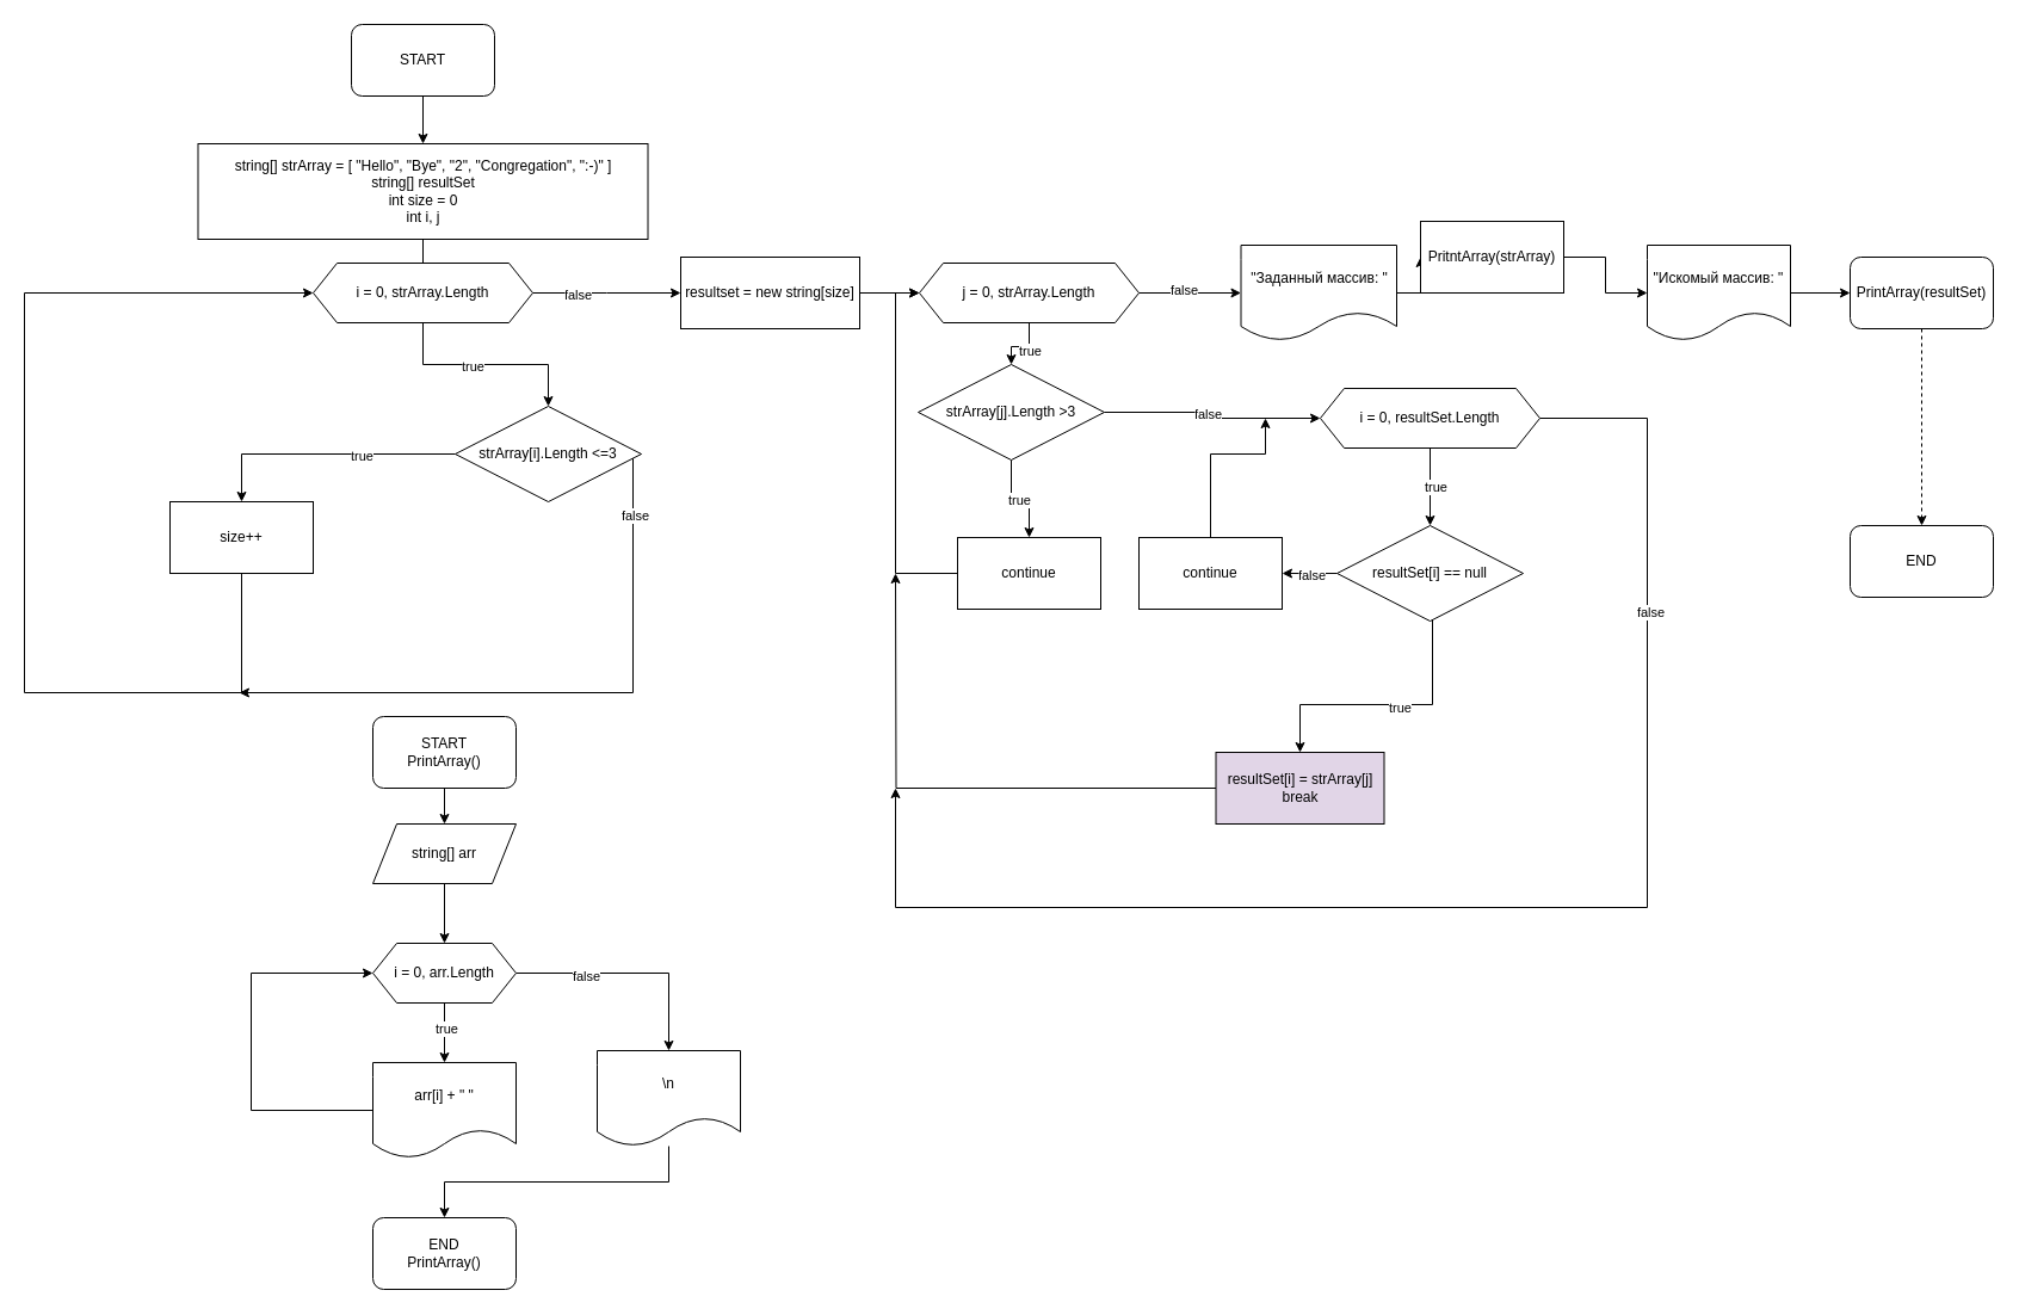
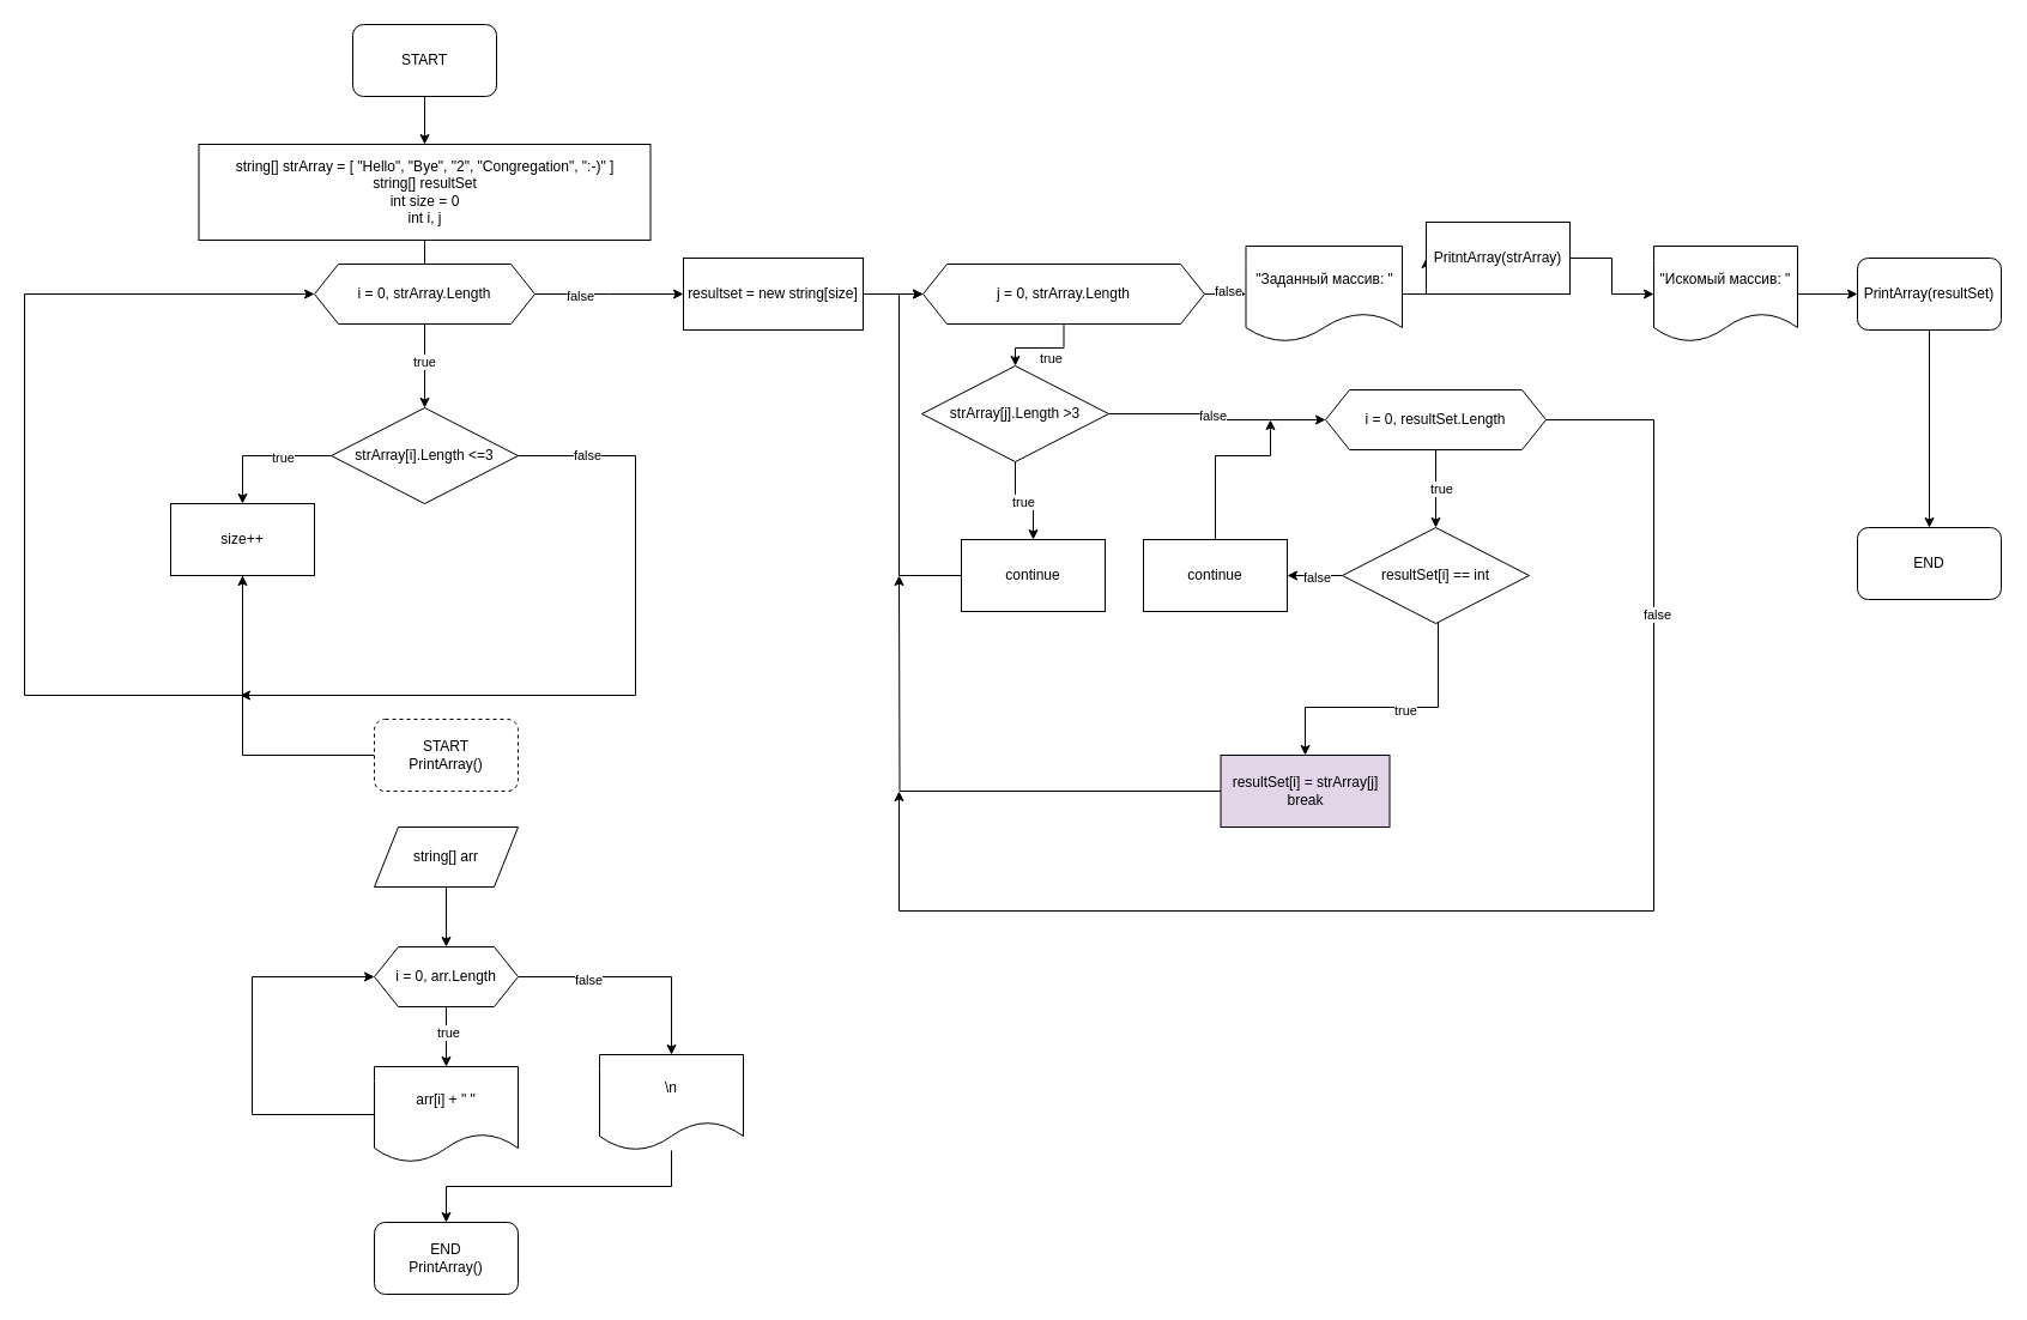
  <mxCell id="0" />
  <mxCell id="1" parent="0" />
  <mxCell id="2" value="" style="edgeStyle=orthogonalEdgeStyle;rounded=0;orthogonalLoop=1;jettySize=auto;html=1;" edge="1" parent="1" source="3" target="5"><mxGeometry relative="1" as="geometry" /></mxCell>
  <mxCell id="3" value="START" style="rounded=1;whiteSpace=wrap;html=1;" vertex="1" parent="1"><mxGeometry x="294" y="20" width="120" height="60" as="geometry" /></mxCell>
  <mxCell id="4" value="" style="edgeStyle=orthogonalEdgeStyle;rounded=0;orthogonalLoop=1;jettySize=auto;html=1;" edge="1" parent="1" source="5"><mxGeometry relative="1" as="geometry"><mxPoint x="353.3" y="270.017" as="targetPoint" /></mxGeometry></mxCell>
  <mxCell id="5" value="string[] strArray = [ &quot;Hello&quot;, &quot;Bye&quot;, &quot;2&quot;, &quot;Congregation&quot;, &quot;:-)&quot;&amp;nbsp;&lt;span style=&quot;background-color: initial;&quot;&gt;]&lt;br&gt;&lt;/span&gt;string[] resultSet&lt;br&gt;int size = 0&lt;br&gt;int i, j" style="rounded=0;whiteSpace=wrap;html=1;" vertex="1" parent="1"><mxGeometry x="165.5" y="120" width="377" height="80" as="geometry" /></mxCell>
  <mxCell id="6" value="" style="edgeStyle=orthogonalEdgeStyle;rounded=0;orthogonalLoop=1;jettySize=auto;html=1;" edge="1" parent="1" source="10" target="15"><mxGeometry relative="1" as="geometry" /></mxCell>
  <mxCell id="7" value="true&lt;br&gt;" style="edgeLabel;html=1;align=center;verticalAlign=middle;resizable=0;points=[];" vertex="1" connectable="0" parent="6"><mxGeometry x="-0.126" y="-1" relative="1" as="geometry"><mxPoint as="offset" /></mxGeometry></mxCell>
  <mxCell id="8" style="edgeStyle=orthogonalEdgeStyle;rounded=0;orthogonalLoop=1;jettySize=auto;html=1;" edge="1" parent="1" source="10"><mxGeometry relative="1" as="geometry"><mxPoint x="570" y="245" as="targetPoint" /></mxGeometry></mxCell>
  <mxCell id="9" value="false" style="edgeLabel;html=1;align=center;verticalAlign=middle;resizable=0;points=[];" vertex="1" connectable="0" parent="8"><mxGeometry x="-0.409" y="-1" relative="1" as="geometry"><mxPoint as="offset" /></mxGeometry></mxCell>
  <mxCell id="10" value="i = 0, strArray.Length" style="shape=hexagon;perimeter=hexagonPerimeter2;whiteSpace=wrap;html=1;fixedSize=1;" vertex="1" parent="1"><mxGeometry x="262" y="220" width="184" height="50" as="geometry" /></mxCell>
  <mxCell id="11" style="edgeStyle=orthogonalEdgeStyle;rounded=0;orthogonalLoop=1;jettySize=auto;html=1;entryX=0.5;entryY=0;entryDx=0;entryDy=0;" edge="1" parent="1" source="15" target="17"><mxGeometry relative="1" as="geometry" /></mxCell>
  <mxCell id="12" value="true" style="edgeLabel;html=1;align=center;verticalAlign=middle;resizable=0;points=[];" vertex="1" connectable="0" parent="11"><mxGeometry x="-0.274" y="1" relative="1" as="geometry"><mxPoint as="offset" /></mxGeometry></mxCell>
  <mxCell id="13" style="edgeStyle=orthogonalEdgeStyle;rounded=0;orthogonalLoop=1;jettySize=auto;html=1;" edge="1" parent="1" source="15"><mxGeometry relative="1" as="geometry"><mxPoint x="200" y="580" as="targetPoint" /><Array as="points"><mxPoint x="530" y="380" /><mxPoint x="530" y="580" /></Array></mxGeometry></mxCell>
  <mxCell id="14" value="false&lt;br&gt;" style="edgeLabel;html=1;align=center;verticalAlign=middle;resizable=0;points=[];" vertex="1" connectable="0" parent="13"><mxGeometry x="-0.818" y="1" relative="1" as="geometry"><mxPoint as="offset" /></mxGeometry></mxCell>
- <mxCell id="15" value="strArray[i].Length &amp;lt;=3" style="rhombus;whiteSpace=wrap;html=1;" vertex="1" parent="1"><mxGeometry x="381" y="340" width="156" height="80" as="geometry" /></mxCell>
+ <mxCell id="15" value="strArray[i].Length &amp;lt;=3" style="rhombus;whiteSpace=wrap;html=1;" vertex="1" parent="1"><mxGeometry x="276" y="340" width="156" height="80" as="geometry" /></mxCell>
  <mxCell id="16" style="edgeStyle=orthogonalEdgeStyle;rounded=0;orthogonalLoop=1;jettySize=auto;html=1;entryX=0;entryY=0.5;entryDx=0;entryDy=0;" edge="1" parent="1" source="17" target="10"><mxGeometry relative="1" as="geometry"><Array as="points"><mxPoint x="202" y="580" /><mxPoint x="20" y="580" /><mxPoint x="20" y="245" /></Array></mxGeometry></mxCell>
  <mxCell id="17" value="size++" style="whiteSpace=wrap;html=1;" vertex="1" parent="1"><mxGeometry x="142" y="420" width="120" height="60" as="geometry" /></mxCell>
  <mxCell id="18" value="" style="edgeStyle=orthogonalEdgeStyle;rounded=0;orthogonalLoop=1;jettySize=auto;html=1;" edge="1" parent="1" source="19" target="24"><mxGeometry relative="1" as="geometry" /></mxCell>
  <mxCell id="19" value="resultset = new string[size]" style="rounded=0;whiteSpace=wrap;html=1;" vertex="1" parent="1"><mxGeometry x="570" y="215" width="150" height="60" as="geometry" /></mxCell>
  <mxCell id="20" value="" style="edgeStyle=orthogonalEdgeStyle;rounded=0;orthogonalLoop=1;jettySize=auto;html=1;" edge="1" parent="1" source="24" target="29"><mxGeometry relative="1" as="geometry" /></mxCell>
  <mxCell id="21" value="true&lt;br&gt;" style="edgeLabel;html=1;align=center;verticalAlign=middle;resizable=0;points=[];" vertex="1" connectable="0" parent="20"><mxGeometry x="-0.27" y="3" relative="1" as="geometry"><mxPoint x="-3" y="5" as="offset" /></mxGeometry></mxCell>
  <mxCell id="22" value="" style="edgeStyle=orthogonalEdgeStyle;rounded=0;orthogonalLoop=1;jettySize=auto;html=1;" edge="1" parent="1" source="24" target="47"><mxGeometry relative="1" as="geometry" /></mxCell>
  <mxCell id="23" value="false" style="edgeLabel;html=1;align=center;verticalAlign=middle;resizable=0;points=[];" vertex="1" connectable="0" parent="22"><mxGeometry x="-0.144" y="3" relative="1" as="geometry"><mxPoint as="offset" /></mxGeometry></mxCell>
- <mxCell id="24" value="j = 0, strArray.Length" style="shape=hexagon;perimeter=hexagonPerimeter2;whiteSpace=wrap;html=1;fixedSize=1;" vertex="1" parent="1"><mxGeometry x="770" y="220" width="184" height="50" as="geometry" /></mxCell>
+ <mxCell id="24" value="j = 0, strArray.Length" style="shape=hexagon;perimeter=hexagonPerimeter2;whiteSpace=wrap;html=1;fixedSize=1;" vertex="1" parent="1"><mxGeometry x="770" y="220" width="235" height="50" as="geometry" /></mxCell>
  <mxCell id="25" value="" style="edgeStyle=orthogonalEdgeStyle;rounded=0;orthogonalLoop=1;jettySize=auto;html=1;" edge="1" parent="1" source="29" target="31"><mxGeometry relative="1" as="geometry" /></mxCell>
  <mxCell id="26" value="true" style="edgeLabel;html=1;align=center;verticalAlign=middle;resizable=0;points=[];" vertex="1" connectable="0" parent="25"><mxGeometry x="-0.013" y="-1" relative="1" as="geometry"><mxPoint as="offset" /></mxGeometry></mxCell>
  <mxCell id="27" value="" style="edgeStyle=orthogonalEdgeStyle;rounded=0;orthogonalLoop=1;jettySize=auto;html=1;" edge="1" parent="1" source="29" target="36"><mxGeometry relative="1" as="geometry" /></mxCell>
  <mxCell id="28" value="false" style="edgeLabel;html=1;align=center;verticalAlign=middle;resizable=0;points=[];" vertex="1" connectable="0" parent="27"><mxGeometry x="-0.07" y="-1" relative="1" as="geometry"><mxPoint as="offset" /></mxGeometry></mxCell>
  <mxCell id="29" value="strArray[j].Length &amp;gt;3" style="rhombus;whiteSpace=wrap;html=1;" vertex="1" parent="1"><mxGeometry x="769" y="305" width="156" height="80" as="geometry" /></mxCell>
  <mxCell id="30" style="edgeStyle=orthogonalEdgeStyle;rounded=0;orthogonalLoop=1;jettySize=auto;html=1;entryX=0;entryY=0.5;entryDx=0;entryDy=0;" edge="1" parent="1" source="31" target="24"><mxGeometry relative="1" as="geometry"><mxPoint x="750" y="320" as="targetPoint" /><Array as="points"><mxPoint x="750" y="480" /><mxPoint x="750" y="245" /></Array></mxGeometry></mxCell>
  <mxCell id="31" value="continue" style="whiteSpace=wrap;html=1;" vertex="1" parent="1"><mxGeometry x="802" y="450" width="120" height="60" as="geometry" /></mxCell>
  <mxCell id="32" style="edgeStyle=orthogonalEdgeStyle;rounded=0;orthogonalLoop=1;jettySize=auto;html=1;" edge="1" parent="1" source="36" target="41"><mxGeometry relative="1" as="geometry"><mxPoint x="1089" y="440" as="targetPoint" /></mxGeometry></mxCell>
  <mxCell id="33" value="true&lt;br&gt;" style="edgeLabel;html=1;align=center;verticalAlign=middle;resizable=0;points=[];" vertex="1" connectable="0" parent="32"><mxGeometry x="0.008" y="4" relative="1" as="geometry"><mxPoint y="-1" as="offset" /></mxGeometry></mxCell>
  <mxCell id="34" style="edgeStyle=orthogonalEdgeStyle;rounded=0;orthogonalLoop=1;jettySize=auto;html=1;" edge="1" parent="1" source="36"><mxGeometry relative="1" as="geometry"><mxPoint x="750" y="660" as="targetPoint" /><Array as="points"><mxPoint x="1380" y="350" /><mxPoint x="1380" y="760" /><mxPoint x="750" y="760" /></Array></mxGeometry></mxCell>
  <mxCell id="35" value="false" style="edgeLabel;html=1;align=center;verticalAlign=middle;resizable=0;points=[];" vertex="1" connectable="0" parent="34"><mxGeometry x="-0.59" y="2" relative="1" as="geometry"><mxPoint as="offset" /></mxGeometry></mxCell>
  <mxCell id="36" value="i = 0, resultSet.Length" style="shape=hexagon;perimeter=hexagonPerimeter2;whiteSpace=wrap;html=1;fixedSize=1;" vertex="1" parent="1"><mxGeometry x="1106" y="325" width="184" height="50" as="geometry" /></mxCell>
  <mxCell id="37" style="edgeStyle=orthogonalEdgeStyle;rounded=0;orthogonalLoop=1;jettySize=auto;html=1;entryX=0.5;entryY=0;entryDx=0;entryDy=0;" edge="1" parent="1" source="41" target="43"><mxGeometry relative="1" as="geometry"><mxPoint x="1089" y="590" as="targetPoint" /><Array as="points"><mxPoint x="1200" y="480" /><mxPoint x="1200" y="590" /><mxPoint x="1089" y="590" /></Array></mxGeometry></mxCell>
  <mxCell id="38" value="true" style="edgeLabel;html=1;align=center;verticalAlign=middle;resizable=0;points=[];" vertex="1" connectable="0" parent="37"><mxGeometry x="-0.104" y="2" relative="1" as="geometry"><mxPoint as="offset" /></mxGeometry></mxCell>
  <mxCell id="39" style="edgeStyle=orthogonalEdgeStyle;rounded=0;orthogonalLoop=1;jettySize=auto;html=1;" edge="1" parent="1" source="41" target="45"><mxGeometry relative="1" as="geometry" /></mxCell>
  <mxCell id="40" value="false" style="edgeLabel;html=1;align=center;verticalAlign=middle;resizable=0;points=[];" vertex="1" connectable="0" parent="39"><mxGeometry x="-0.063" y="1" relative="1" as="geometry"><mxPoint as="offset" /></mxGeometry></mxCell>
- <mxCell id="41" value="resultSet[i] == null" style="rhombus;whiteSpace=wrap;html=1;" vertex="1" parent="1"><mxGeometry x="1120" y="440" width="156" height="80" as="geometry" /></mxCell>
+ <mxCell id="41" value="resultSet[i] == int" style="rhombus;whiteSpace=wrap;html=1;" vertex="1" parent="1"><mxGeometry x="1120" y="440" width="156" height="80" as="geometry" /></mxCell>
  <mxCell id="42" style="edgeStyle=orthogonalEdgeStyle;rounded=0;orthogonalLoop=1;jettySize=auto;html=1;" edge="1" parent="1" source="43"><mxGeometry relative="1" as="geometry"><mxPoint x="750" y="480" as="targetPoint" /></mxGeometry></mxCell>
  <mxCell id="43" value="resultSet[i] = strArray[j]&lt;br&gt;break" style="whiteSpace=wrap;html=1;fillColor=#e1d5e7;" vertex="1" parent="1"><mxGeometry x="1018.5" y="630" width="141" height="60" as="geometry" /></mxCell>
  <mxCell id="44" style="edgeStyle=orthogonalEdgeStyle;rounded=0;orthogonalLoop=1;jettySize=auto;html=1;" edge="1" parent="1" source="45"><mxGeometry relative="1" as="geometry"><mxPoint x="1060" y="350" as="targetPoint" /><Array as="points"><mxPoint x="1014" y="380" /><mxPoint x="1060" y="380" /></Array></mxGeometry></mxCell>
  <mxCell id="45" value="continue" style="whiteSpace=wrap;html=1;" vertex="1" parent="1"><mxGeometry x="954" y="450" width="120" height="60" as="geometry" /></mxCell>
  <mxCell id="46" value="" style="edgeStyle=orthogonalEdgeStyle;rounded=0;orthogonalLoop=1;jettySize=auto;html=1;" edge="1" parent="1" source="47" target="49"><mxGeometry relative="1" as="geometry" /></mxCell>
  <mxCell id="47" value="&quot;Заданный массив: &quot;" style="shape=document;whiteSpace=wrap;html=1;boundedLbl=1;" vertex="1" parent="1"><mxGeometry x="1039.5" y="205" width="130.5" height="80" as="geometry" /></mxCell>
  <mxCell id="48" value="" style="edgeStyle=orthogonalEdgeStyle;rounded=0;orthogonalLoop=1;jettySize=auto;html=1;" edge="1" parent="1" source="49" target="51"><mxGeometry relative="1" as="geometry" /></mxCell>
  <mxCell id="49" value="PritntArray(strArray)" style="whiteSpace=wrap;html=1;" vertex="1" parent="1"><mxGeometry x="1190" y="185" width="120" height="60" as="geometry" /></mxCell>
  <mxCell id="50" value="" style="edgeStyle=orthogonalEdgeStyle;rounded=0;orthogonalLoop=1;jettySize=auto;html=1;" edge="1" parent="1" source="51" target="53"><mxGeometry relative="1" as="geometry" /></mxCell>
  <mxCell id="51" value="&quot;Искомый массив: &quot;" style="shape=document;whiteSpace=wrap;html=1;boundedLbl=1;" vertex="1" parent="1"><mxGeometry x="1380" y="205" width="120" height="80" as="geometry" /></mxCell>
- <mxCell id="52" value="" style="edgeStyle=orthogonalEdgeStyle;rounded=0;orthogonalLoop=1;jettySize=auto;html=1;dashed=1;" edge="1" parent="1" source="53" target="54"><mxGeometry relative="1" as="geometry" /></mxCell>
+ <mxCell id="52" value="" style="edgeStyle=orthogonalEdgeStyle;rounded=0;orthogonalLoop=1;jettySize=auto;html=1;" edge="1" parent="1" source="53" target="54"><mxGeometry relative="1" as="geometry" /></mxCell>
  <mxCell id="53" value="PrintArray(resultSet)" style="whiteSpace=wrap;html=1;rounded=1;" vertex="1" parent="1"><mxGeometry x="1550" y="215" width="120" height="60" as="geometry" /></mxCell>
  <mxCell id="54" value="END" style="rounded=1;whiteSpace=wrap;html=1;" vertex="1" parent="1"><mxGeometry x="1550" y="440" width="120" height="60" as="geometry" /></mxCell>
- <mxCell id="55" style="edgeStyle=orthogonalEdgeStyle;rounded=0;orthogonalLoop=1;jettySize=auto;html=1;entryX=0.5;entryY=0;entryDx=0;entryDy=0;" edge="1" parent="1" source="56" target="64"><mxGeometry relative="1" as="geometry" /></mxCell>
- <mxCell id="56" value="START&lt;br&gt;PrintArray()" style="rounded=1;whiteSpace=wrap;html=1;" vertex="1" parent="1"><mxGeometry x="312" y="600" width="120" height="60" as="geometry" /></mxCell>
+ <mxCell id="55" style="edgeStyle=orthogonalEdgeStyle;rounded=0;orthogonalLoop=1;jettySize=auto;html=1;" edge="1" parent="1" source="56" target="17"><mxGeometry relative="1" as="geometry" /></mxCell>
+ <mxCell id="56" value="START&lt;br&gt;PrintArray()" style="rounded=1;whiteSpace=wrap;html=1;dashed=1;" vertex="1" parent="1"><mxGeometry x="312" y="600" width="120" height="60" as="geometry" /></mxCell>
  <mxCell id="57" value="END&lt;br style=&quot;border-color: var(--border-color);&quot;&gt;PrintArray()" style="rounded=1;whiteSpace=wrap;html=1;" vertex="1" parent="1"><mxGeometry x="312" y="1020" width="120" height="60" as="geometry" /></mxCell>
  <mxCell id="58" value="" style="edgeStyle=orthogonalEdgeStyle;rounded=0;orthogonalLoop=1;jettySize=auto;html=1;" edge="1" parent="1" source="62" target="66"><mxGeometry relative="1" as="geometry" /></mxCell>
  <mxCell id="59" value="true" style="edgeLabel;html=1;align=center;verticalAlign=middle;resizable=0;points=[];" vertex="1" connectable="0" parent="58"><mxGeometry x="-0.17" y="1" relative="1" as="geometry"><mxPoint as="offset" /></mxGeometry></mxCell>
  <mxCell id="60" style="edgeStyle=orthogonalEdgeStyle;rounded=0;orthogonalLoop=1;jettySize=auto;html=1;entryX=0.5;entryY=0;entryDx=0;entryDy=0;" edge="1" parent="1" source="62" target="68"><mxGeometry relative="1" as="geometry" /></mxCell>
  <mxCell id="61" value="false" style="edgeLabel;html=1;align=center;verticalAlign=middle;resizable=0;points=[];" vertex="1" connectable="0" parent="60"><mxGeometry x="-0.403" y="-2" relative="1" as="geometry"><mxPoint as="offset" /></mxGeometry></mxCell>
  <mxCell id="62" value="i = 0, arr.Length" style="shape=hexagon;perimeter=hexagonPerimeter2;whiteSpace=wrap;html=1;fixedSize=1;" vertex="1" parent="1"><mxGeometry x="312" y="790" width="120" height="50" as="geometry" /></mxCell>
  <mxCell id="63" value="" style="edgeStyle=orthogonalEdgeStyle;rounded=0;orthogonalLoop=1;jettySize=auto;html=1;" edge="1" parent="1" source="64" target="62"><mxGeometry relative="1" as="geometry" /></mxCell>
  <mxCell id="64" value="string[] arr" style="shape=parallelogram;perimeter=parallelogramPerimeter;whiteSpace=wrap;html=1;fixedSize=1;" vertex="1" parent="1"><mxGeometry x="312" y="690" width="120" height="50" as="geometry" /></mxCell>
  <mxCell id="65" style="edgeStyle=orthogonalEdgeStyle;rounded=0;orthogonalLoop=1;jettySize=auto;html=1;entryX=0;entryY=0.5;entryDx=0;entryDy=0;" edge="1" parent="1" source="66" target="62"><mxGeometry relative="1" as="geometry"><Array as="points"><mxPoint x="210" y="930" /><mxPoint x="210" y="815" /></Array></mxGeometry></mxCell>
  <mxCell id="66" value="arr[i] + &quot; &quot;" style="shape=document;whiteSpace=wrap;html=1;boundedLbl=1;" vertex="1" parent="1"><mxGeometry x="312" y="890" width="120" height="80" as="geometry" /></mxCell>
  <mxCell id="67" style="edgeStyle=orthogonalEdgeStyle;rounded=0;orthogonalLoop=1;jettySize=auto;html=1;entryX=0.5;entryY=0;entryDx=0;entryDy=0;" edge="1" parent="1" source="68" target="57"><mxGeometry relative="1" as="geometry"><Array as="points"><mxPoint x="560" y="990" /><mxPoint x="372" y="990" /></Array></mxGeometry></mxCell>
  <mxCell id="68" value="\n" style="shape=document;whiteSpace=wrap;html=1;boundedLbl=1;" vertex="1" parent="1"><mxGeometry x="500" y="880" width="120" height="80" as="geometry" /></mxCell>
